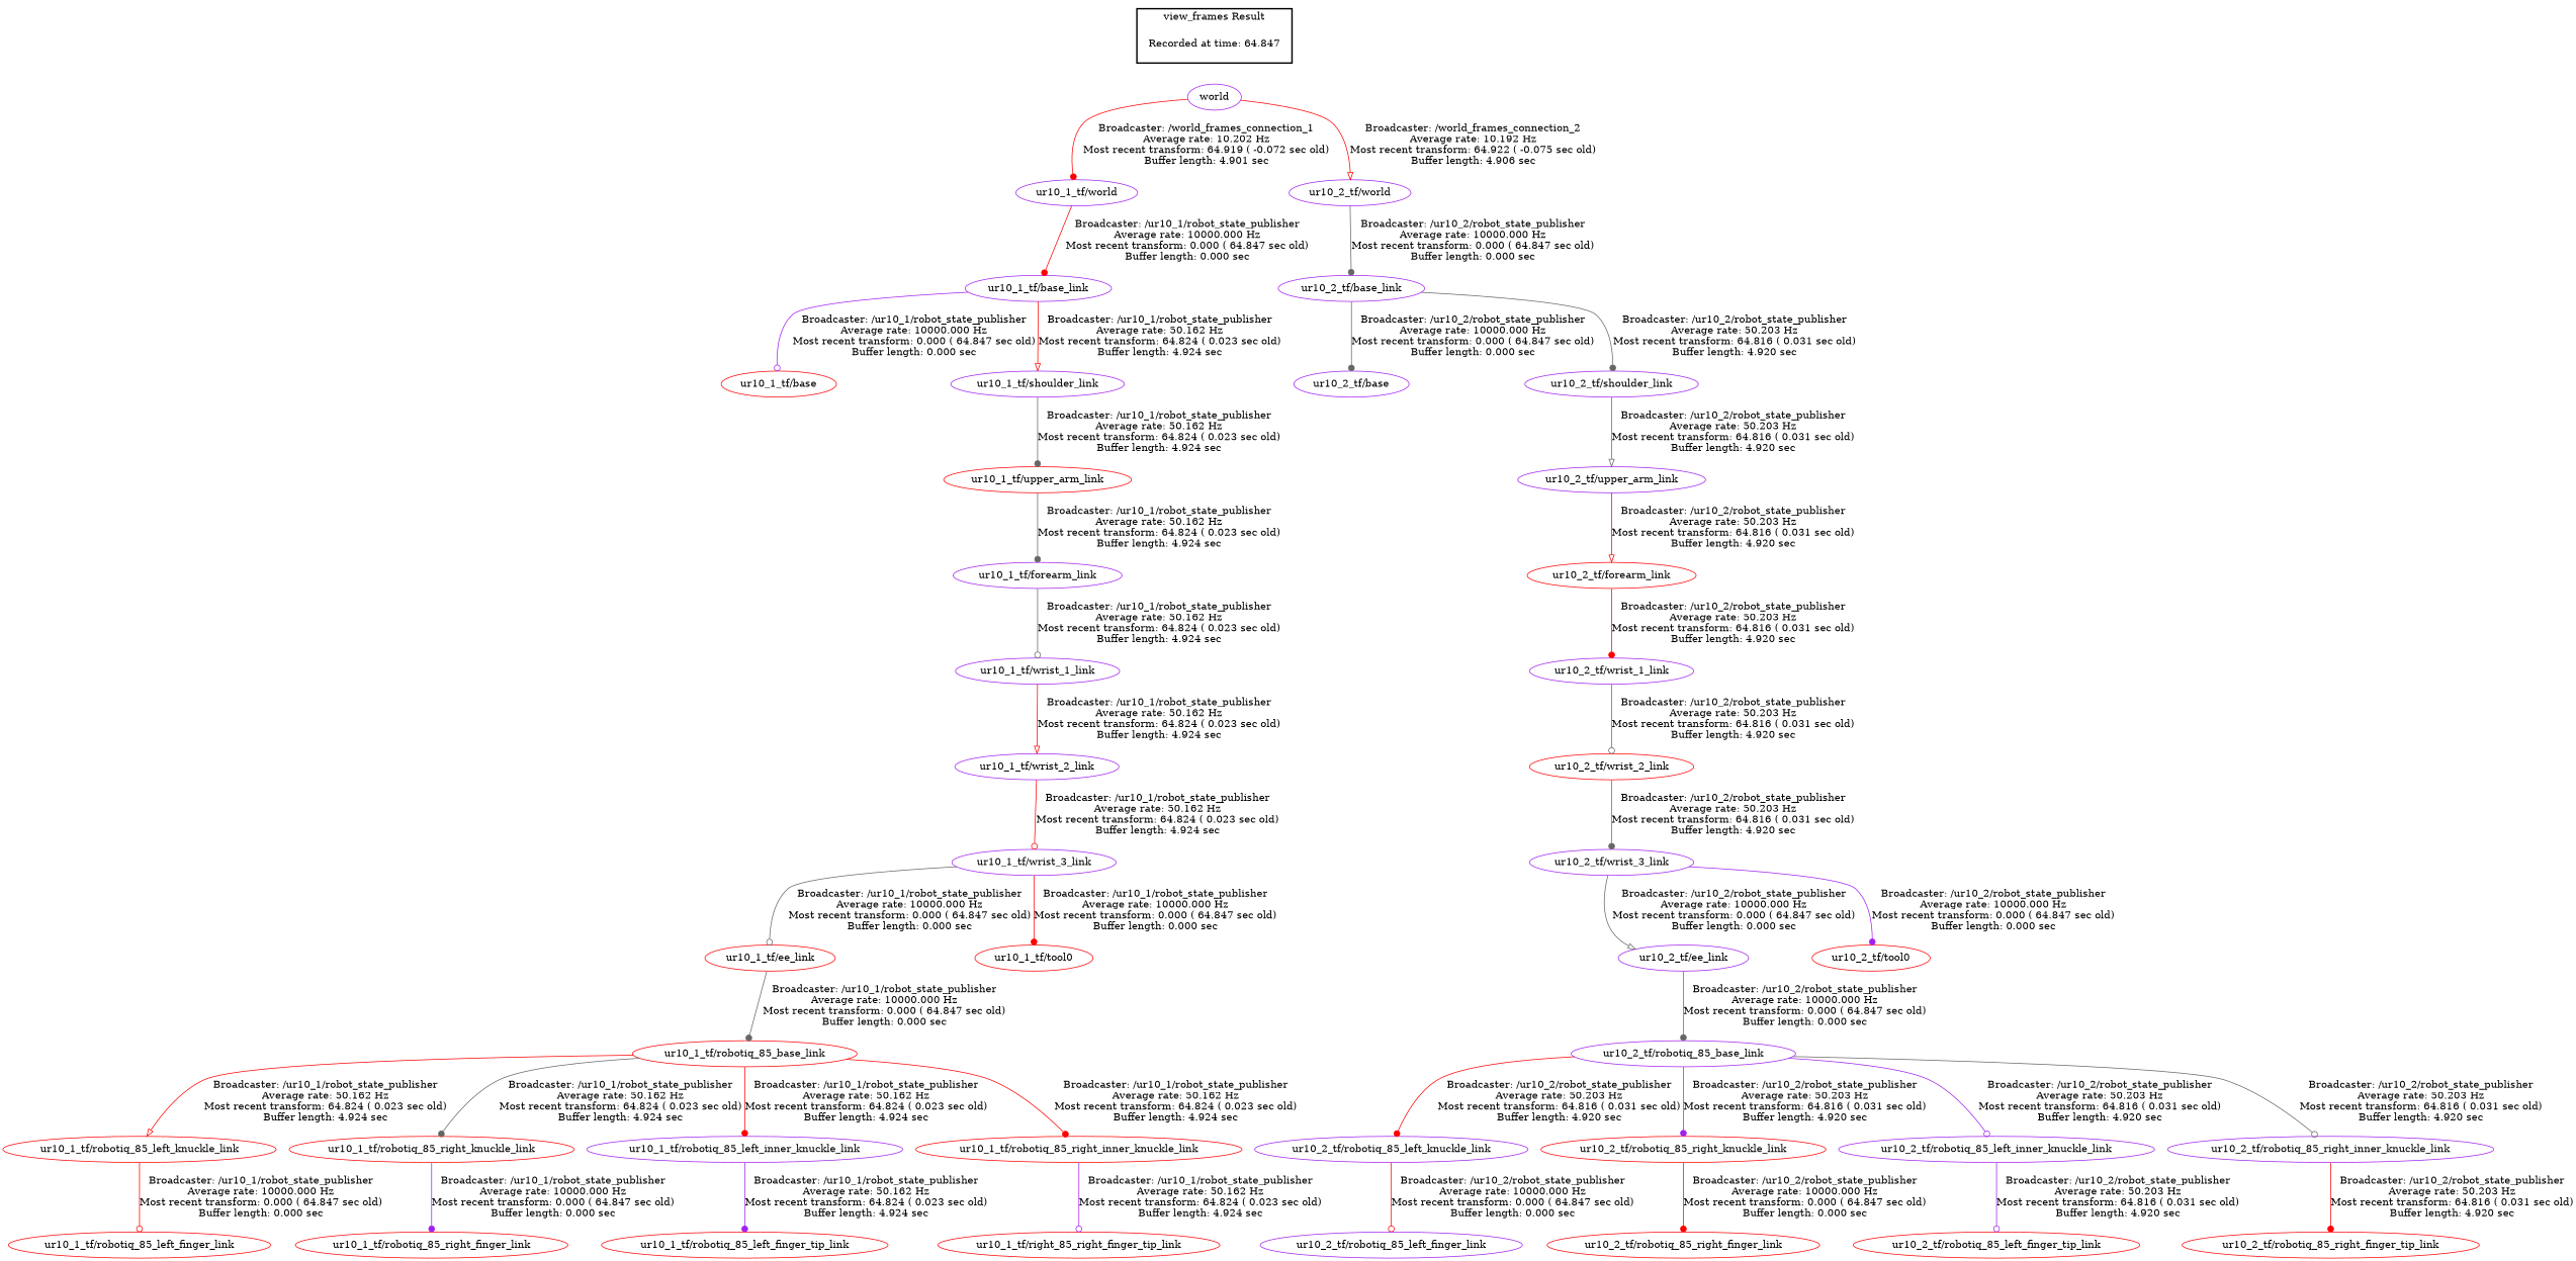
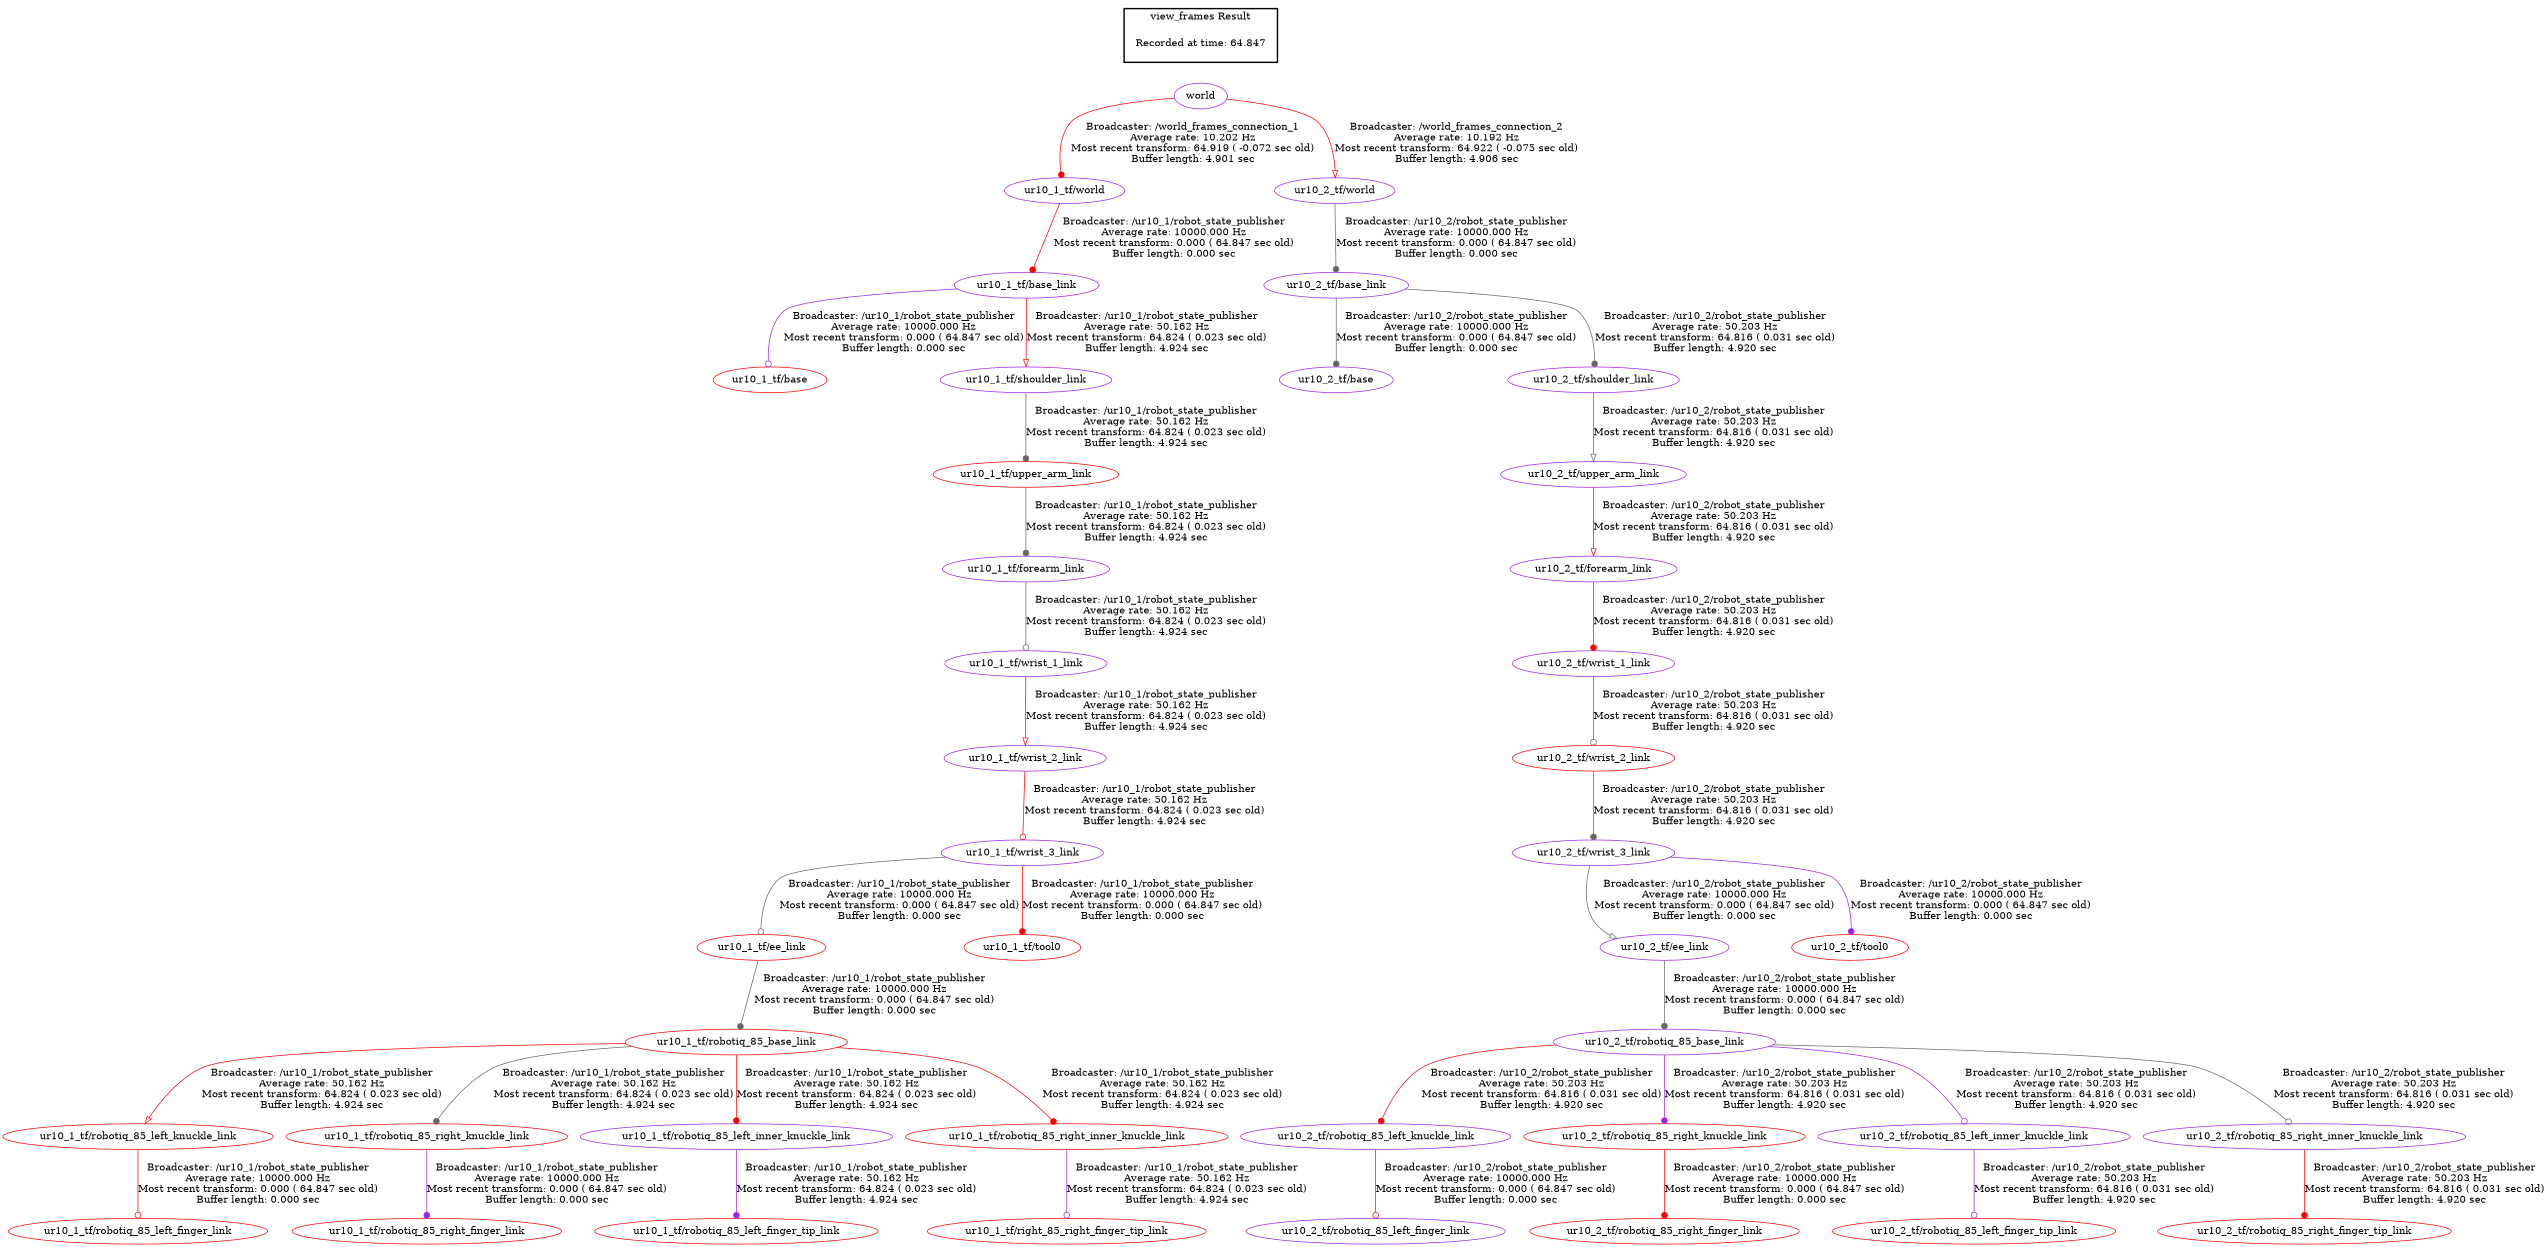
  digraph {
    node [color=purple]
    edge [arrowhead=dot color=red]
    "Recorded at time: 64.847" [color=red shape=plaintext]
    world
    "ur10_1_tf/base" [color=red]
    "ur10_1_tf/base_link"
    "ur10_1_tf/shoulder_link"
    "ur10_1_tf/upper_arm_link" [color=red]
    "ur10_1_tf/world"
    "ur10_1_tf/ee_link" [color=red]
    "ur10_1_tf/wrist_3_link"
    "ur10_1_tf/tool0" [color=red]
    "ur10_1_tf/robotiq_85_base_link" [color=red]
    "ur10_1_tf/robotiq_85_left_knuckle_link" [color=red]
    "ur10_1_tf/robotiq_85_right_knuckle_link" [color=red]
    "ur10_1_tf/robotiq_85_left_inner_knuckle_link"
    "ur10_1_tf/robotiq_85_right_inner_knuckle_link" [color=red]
    "ur10_1_tf/wrist_2_link"
    "ur10_1_tf/robotiq_85_left_finger_link" [color=red]
    "ur10_1_tf/robotiq_85_right_finger_link" [color=red]
    "ur10_1_tf/robotiq_85_left_finger_tip_link" [color=red]
    n20 [color=red label="ur10_1_tf/right_85_right_finger_tip_link"]
    "ur10_2_tf/world"
    "ur10_2_tf/base_link"
    "ur10_2_tf/base"
    "ur10_2_tf/shoulder_link"
    "ur10_2_tf/upper_arm_link"
    "ur10_2_tf/wrist_3_link"
    "ur10_2_tf/ee_link"
    "ur10_2_tf/tool0" [color=red]
    "ur10_2_tf/robotiq_85_base_link"
    "ur10_2_tf/robotiq_85_left_knuckle_link"
    "ur10_2_tf/robotiq_85_right_knuckle_link" [color=red]
    "ur10_2_tf/robotiq_85_left_inner_knuckle_link"
    "ur10_2_tf/robotiq_85_right_inner_knuckle_link"
    "ur10_2_tf/wrist_2_link" [color=red]
    "ur10_2_tf/robotiq_85_left_finger_link"
    "ur10_2_tf/robotiq_85_right_finger_link" [color=red]
    "ur10_2_tf/robotiq_85_left_finger_tip_link" [color=red]
    "ur10_2_tf/robotiq_85_right_finger_tip_link" [color=red]
-   "ur10_2_tf/forearm_link" [color=red]
+   "ur10_2_tf/forearm_link"
    "ur10_2_tf/wrist_1_link"
    "ur10_1_tf/forearm_link"
    "ur10_1_tf/wrist_1_link"
    subgraph cluster_1 {
      color=black
      label="view_frames Result"
      style=bold
      "Recorded at time: 64.847"
    }
    "Recorded at time: 64.847" -> world [style=invis arrowhead="" color=""]
    world -> "ur10_1_tf/world" [label="Broadcaster: /world_frames_connection_1\nAverage rate: 10.202 Hz\nMost recent transform: 64.919 ( -0.072 sec old)\nBuffer length: 4.901 sec\n"]
    world -> "ur10_2_tf/world" [arrowhead=onormal label="Broadcaster: /world_frames_connection_2\nAverage rate: 10.192 Hz\nMost recent transform: 64.922 ( -0.075 sec old)\nBuffer length: 4.906 sec\n"]
    "ur10_1_tf/base_link" -> "ur10_1_tf/base" [arrowhead=odot color=purple label="Broadcaster: /ur10_1/robot_state_publisher\nAverage rate: 10000.000 Hz\nMost recent transform: 0.000 ( 64.847 sec old)\nBuffer length: 0.000 sec\n"]
    "ur10_1_tf/base_link" -> "ur10_1_tf/shoulder_link" [arrowhead=onormal label="Broadcaster: /ur10_1/robot_state_publisher\nAverage rate: 50.162 Hz\nMost recent transform: 64.824 ( 0.023 sec old)\nBuffer length: 4.924 sec\n"]
    "ur10_1_tf/shoulder_link" -> "ur10_1_tf/upper_arm_link" [color=gray40 label="Broadcaster: /ur10_1/robot_state_publisher\nAverage rate: 50.162 Hz\nMost recent transform: 64.824 ( 0.023 sec old)\nBuffer length: 4.924 sec\n"]
    "ur10_1_tf/upper_arm_link" -> "ur10_1_tf/forearm_link" [color=gray40 label="Broadcaster: /ur10_1/robot_state_publisher\nAverage rate: 50.162 Hz\nMost recent transform: 64.824 ( 0.023 sec old)\nBuffer length: 4.924 sec\n"]
    "ur10_1_tf/world" -> "ur10_1_tf/base_link" [label="Broadcaster: /ur10_1/robot_state_publisher\nAverage rate: 10000.000 Hz\nMost recent transform: 0.000 ( 64.847 sec old)\nBuffer length: 0.000 sec\n"]
    "ur10_1_tf/ee_link" -> "ur10_1_tf/robotiq_85_base_link" [color=gray40 label="Broadcaster: /ur10_1/robot_state_publisher\nAverage rate: 10000.000 Hz\nMost recent transform: 0.000 ( 64.847 sec old)\nBuffer length: 0.000 sec\n"]
    "ur10_1_tf/wrist_3_link" -> "ur10_1_tf/ee_link" [arrowhead=odot color=gray40 label="Broadcaster: /ur10_1/robot_state_publisher\nAverage rate: 10000.000 Hz\nMost recent transform: 0.000 ( 64.847 sec old)\nBuffer length: 0.000 sec\n"]
    "ur10_1_tf/wrist_3_link" -> "ur10_1_tf/tool0" [label="Broadcaster: /ur10_1/robot_state_publisher\nAverage rate: 10000.000 Hz\nMost recent transform: 0.000 ( 64.847 sec old)\nBuffer length: 0.000 sec\n"]
    "ur10_1_tf/robotiq_85_base_link" -> "ur10_1_tf/robotiq_85_left_knuckle_link" [arrowhead=onormal label="Broadcaster: /ur10_1/robot_state_publisher\nAverage rate: 50.162 Hz\nMost recent transform: 64.824 ( 0.023 sec old)\nBuffer length: 4.924 sec\n"]
    "ur10_1_tf/robotiq_85_base_link" -> "ur10_1_tf/robotiq_85_right_knuckle_link" [color=gray40 label="Broadcaster: /ur10_1/robot_state_publisher\nAverage rate: 50.162 Hz\nMost recent transform: 64.824 ( 0.023 sec old)\nBuffer length: 4.924 sec\n"]
    "ur10_1_tf/robotiq_85_base_link" -> "ur10_1_tf/robotiq_85_left_inner_knuckle_link" [label="Broadcaster: /ur10_1/robot_state_publisher\nAverage rate: 50.162 Hz\nMost recent transform: 64.824 ( 0.023 sec old)\nBuffer length: 4.924 sec\n"]
    "ur10_1_tf/robotiq_85_base_link" -> "ur10_1_tf/robotiq_85_right_inner_knuckle_link" [label="Broadcaster: /ur10_1/robot_state_publisher\nAverage rate: 50.162 Hz\nMost recent transform: 64.824 ( 0.023 sec old)\nBuffer length: 4.924 sec\n"]
    "ur10_1_tf/robotiq_85_left_knuckle_link" -> "ur10_1_tf/robotiq_85_left_finger_link" [arrowhead=odot label="Broadcaster: /ur10_1/robot_state_publisher\nAverage rate: 10000.000 Hz\nMost recent transform: 0.000 ( 64.847 sec old)\nBuffer length: 0.000 sec\n"]
    "ur10_1_tf/robotiq_85_right_knuckle_link" -> "ur10_1_tf/robotiq_85_right_finger_link" [color=purple label="Broadcaster: /ur10_1/robot_state_publisher\nAverage rate: 10000.000 Hz\nMost recent transform: 0.000 ( 64.847 sec old)\nBuffer length: 0.000 sec\n"]
    "ur10_1_tf/robotiq_85_left_inner_knuckle_link" -> "ur10_1_tf/robotiq_85_left_finger_tip_link" [color=purple label="Broadcaster: /ur10_1/robot_state_publisher\nAverage rate: 50.162 Hz\nMost recent transform: 64.824 ( 0.023 sec old)\nBuffer length: 4.924 sec\n"]
    "ur10_1_tf/robotiq_85_right_inner_knuckle_link" -> n20 [arrowhead=odot color=purple label="Broadcaster: /ur10_1/robot_state_publisher\nAverage rate: 50.162 Hz\nMost recent transform: 64.824 ( 0.023 sec old)\nBuffer length: 4.924 sec\n"]
    "ur10_1_tf/wrist_2_link" -> "ur10_1_tf/wrist_3_link" [arrowhead=odot label="Broadcaster: /ur10_1/robot_state_publisher\nAverage rate: 50.162 Hz\nMost recent transform: 64.824 ( 0.023 sec old)\nBuffer length: 4.924 sec\n"]
    "ur10_2_tf/world" -> "ur10_2_tf/base_link" [color=gray40 label="Broadcaster: /ur10_2/robot_state_publisher\nAverage rate: 10000.000 Hz\nMost recent transform: 0.000 ( 64.847 sec old)\nBuffer length: 0.000 sec\n"]
    "ur10_2_tf/base_link" -> "ur10_2_tf/base" [color=gray40 label="Broadcaster: /ur10_2/robot_state_publisher\nAverage rate: 10000.000 Hz\nMost recent transform: 0.000 ( 64.847 sec old)\nBuffer length: 0.000 sec\n"]
    "ur10_2_tf/base_link" -> "ur10_2_tf/shoulder_link" [color=gray40 label="Broadcaster: /ur10_2/robot_state_publisher\nAverage rate: 50.203 Hz\nMost recent transform: 64.816 ( 0.031 sec old)\nBuffer length: 4.920 sec\n"]
    "ur10_2_tf/shoulder_link" -> "ur10_2_tf/upper_arm_link" [arrowhead=onormal color=gray40 label="Broadcaster: /ur10_2/robot_state_publisher\nAverage rate: 50.203 Hz\nMost recent transform: 64.816 ( 0.031 sec old)\nBuffer length: 4.920 sec\n"]
    "ur10_2_tf/upper_arm_link" -> "ur10_2_tf/forearm_link" [arrowhead=onormal label="Broadcaster: /ur10_2/robot_state_publisher\nAverage rate: 50.203 Hz\nMost recent transform: 64.816 ( 0.031 sec old)\nBuffer length: 4.920 sec\n"]
    "ur10_2_tf/wrist_3_link" -> "ur10_2_tf/ee_link" [arrowhead=onormal color=gray40 label="Broadcaster: /ur10_2/robot_state_publisher\nAverage rate: 10000.000 Hz\nMost recent transform: 0.000 ( 64.847 sec old)\nBuffer length: 0.000 sec\n"]
    "ur10_2_tf/wrist_3_link" -> "ur10_2_tf/tool0" [color=purple label="Broadcaster: /ur10_2/robot_state_publisher\nAverage rate: 10000.000 Hz\nMost recent transform: 0.000 ( 64.847 sec old)\nBuffer length: 0.000 sec\n"]
    "ur10_2_tf/ee_link" -> "ur10_2_tf/robotiq_85_base_link" [color=gray40 label="Broadcaster: /ur10_2/robot_state_publisher\nAverage rate: 10000.000 Hz\nMost recent transform: 0.000 ( 64.847 sec old)\nBuffer length: 0.000 sec\n"]
    "ur10_2_tf/robotiq_85_base_link" -> "ur10_2_tf/robotiq_85_left_knuckle_link" [label="Broadcaster: /ur10_2/robot_state_publisher\nAverage rate: 50.203 Hz\nMost recent transform: 64.816 ( 0.031 sec old)\nBuffer length: 4.920 sec\n"]
    "ur10_2_tf/robotiq_85_base_link" -> "ur10_2_tf/robotiq_85_right_knuckle_link" [color=purple label="Broadcaster: /ur10_2/robot_state_publisher\nAverage rate: 50.203 Hz\nMost recent transform: 64.816 ( 0.031 sec old)\nBuffer length: 4.920 sec\n"]
    "ur10_2_tf/robotiq_85_base_link" -> "ur10_2_tf/robotiq_85_left_inner_knuckle_link" [arrowhead=odot color=purple label="Broadcaster: /ur10_2/robot_state_publisher\nAverage rate: 50.203 Hz\nMost recent transform: 64.816 ( 0.031 sec old)\nBuffer length: 4.920 sec\n"]
    "ur10_2_tf/robotiq_85_base_link" -> "ur10_2_tf/robotiq_85_right_inner_knuckle_link" [arrowhead=odot color=gray40 label="Broadcaster: /ur10_2/robot_state_publisher\nAverage rate: 50.203 Hz\nMost recent transform: 64.816 ( 0.031 sec old)\nBuffer length: 4.920 sec\n"]
    "ur10_2_tf/robotiq_85_left_knuckle_link" -> "ur10_2_tf/robotiq_85_left_finger_link" [arrowhead=odot label="Broadcaster: /ur10_2/robot_state_publisher\nAverage rate: 10000.000 Hz\nMost recent transform: 0.000 ( 64.847 sec old)\nBuffer length: 0.000 sec\n"]
    "ur10_2_tf/robotiq_85_right_knuckle_link" -> "ur10_2_tf/robotiq_85_right_finger_link" [label="Broadcaster: /ur10_2/robot_state_publisher\nAverage rate: 10000.000 Hz\nMost recent transform: 0.000 ( 64.847 sec old)\nBuffer length: 0.000 sec\n"]
    "ur10_2_tf/robotiq_85_left_inner_knuckle_link" -> "ur10_2_tf/robotiq_85_left_finger_tip_link" [arrowhead=odot color=purple label="Broadcaster: /ur10_2/robot_state_publisher\nAverage rate: 50.203 Hz\nMost recent transform: 64.816 ( 0.031 sec old)\nBuffer length: 4.920 sec\n"]
    "ur10_2_tf/robotiq_85_right_inner_knuckle_link" -> "ur10_2_tf/robotiq_85_right_finger_tip_link" [label="Broadcaster: /ur10_2/robot_state_publisher\nAverage rate: 50.203 Hz\nMost recent transform: 64.816 ( 0.031 sec old)\nBuffer length: 4.920 sec\n"]
    "ur10_2_tf/wrist_2_link" -> "ur10_2_tf/wrist_3_link" [color=gray40 label="Broadcaster: /ur10_2/robot_state_publisher\nAverage rate: 50.203 Hz\nMost recent transform: 64.816 ( 0.031 sec old)\nBuffer length: 4.920 sec\n"]
    "ur10_2_tf/forearm_link" -> "ur10_2_tf/wrist_1_link" [label="Broadcaster: /ur10_2/robot_state_publisher\nAverage rate: 50.203 Hz\nMost recent transform: 64.816 ( 0.031 sec old)\nBuffer length: 4.920 sec\n"]
    "ur10_2_tf/wrist_1_link" -> "ur10_2_tf/wrist_2_link" [arrowhead=odot color=gray40 label="Broadcaster: /ur10_2/robot_state_publisher\nAverage rate: 50.203 Hz\nMost recent transform: 64.816 ( 0.031 sec old)\nBuffer length: 4.920 sec\n"]
    "ur10_1_tf/forearm_link" -> "ur10_1_tf/wrist_1_link" [arrowhead=odot color=gray40 label="Broadcaster: /ur10_1/robot_state_publisher\nAverage rate: 50.162 Hz\nMost recent transform: 64.824 ( 0.023 sec old)\nBuffer length: 4.924 sec\n"]
    "ur10_1_tf/wrist_1_link" -> "ur10_1_tf/wrist_2_link" [arrowhead=onormal label="Broadcaster: /ur10_1/robot_state_publisher\nAverage rate: 50.162 Hz\nMost recent transform: 64.824 ( 0.023 sec old)\nBuffer length: 4.924 sec\n"]
  }
